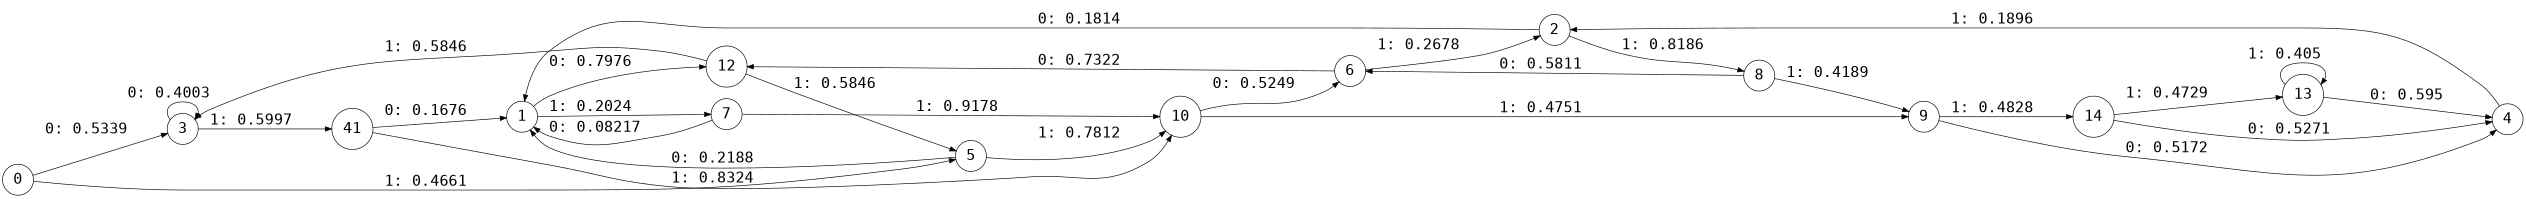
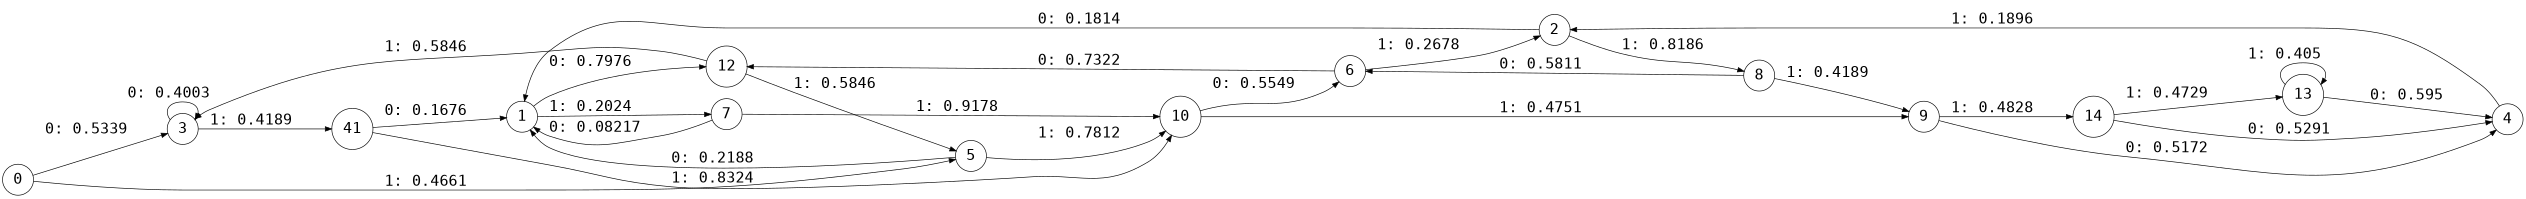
  digraph {
    fontname="DejaVu Sans Mono"
    rankdir=LR
    node [fontname="DejaVu Sans Mono" fontsize=24 shape=circle]
    edge [fontname="DejaVu Sans Mono" fontsize=24]
    0
    3
    5
    n4 [label=41]
    1
    10
    12
    7
    6
    9
    2
    8
    4
    14
    13
    0 -> 3 [label="0: 0.5339   "]
    0 -> 5 [label="1: 0.4661   "]
    3 -> 3 [label="0: 0.4003   "]
-   3 -> n4 [label="1: 0.5997   "]
+   3 -> n4 [label="1: 0.4189   "]
    5 -> 1 [label="0: 0.2188   "]
    5 -> 10 [label="1: 0.7812   "]
    n4 -> 1 [label="0: 0.1676   "]
    n4 -> 10 [label="1: 0.8324   "]
    1 -> 12 [label="0: 0.7976   "]
    1 -> 7 [label="1: 0.2024   "]
-   10 -> 6 [label="0: 0.5249   "]
+   10 -> 6 [label="0: 0.5549   "]
    10 -> 9 [label="1: 0.4751   "]
    12 -> 3 [label="1: 0.5846   "]
    12 -> 5 [label="1: 0.5846   "]
    7 -> 1 [label="0: 0.08217  "]
    7 -> 10 [label="1: 0.9178   "]
    6 -> 12 [label="0: 0.7322   "]
    6 -> 2 [label="1: 0.2678   "]
    9 -> 4 [label="0: 0.5172   "]
    9 -> 14 [label="1: 0.4828   "]
    2 -> 1 [label="0: 0.1814   "]
    2 -> 8 [label="1: 0.8186   "]
    8 -> 6 [label="0: 0.5811   "]
    8 -> 9 [label="1: 0.4189   "]
    4 -> 2 [label="1: 0.1896   "]
-   14 -> 4 [label="0: 0.5271   "]
+   14 -> 4 [label="0: 0.5291   "]
    14 -> 13 [label="1: 0.4729   "]
    13 -> 4 [label="0: 0.595    "]
    13 -> 13 [label="1: 0.405    "]
  }
